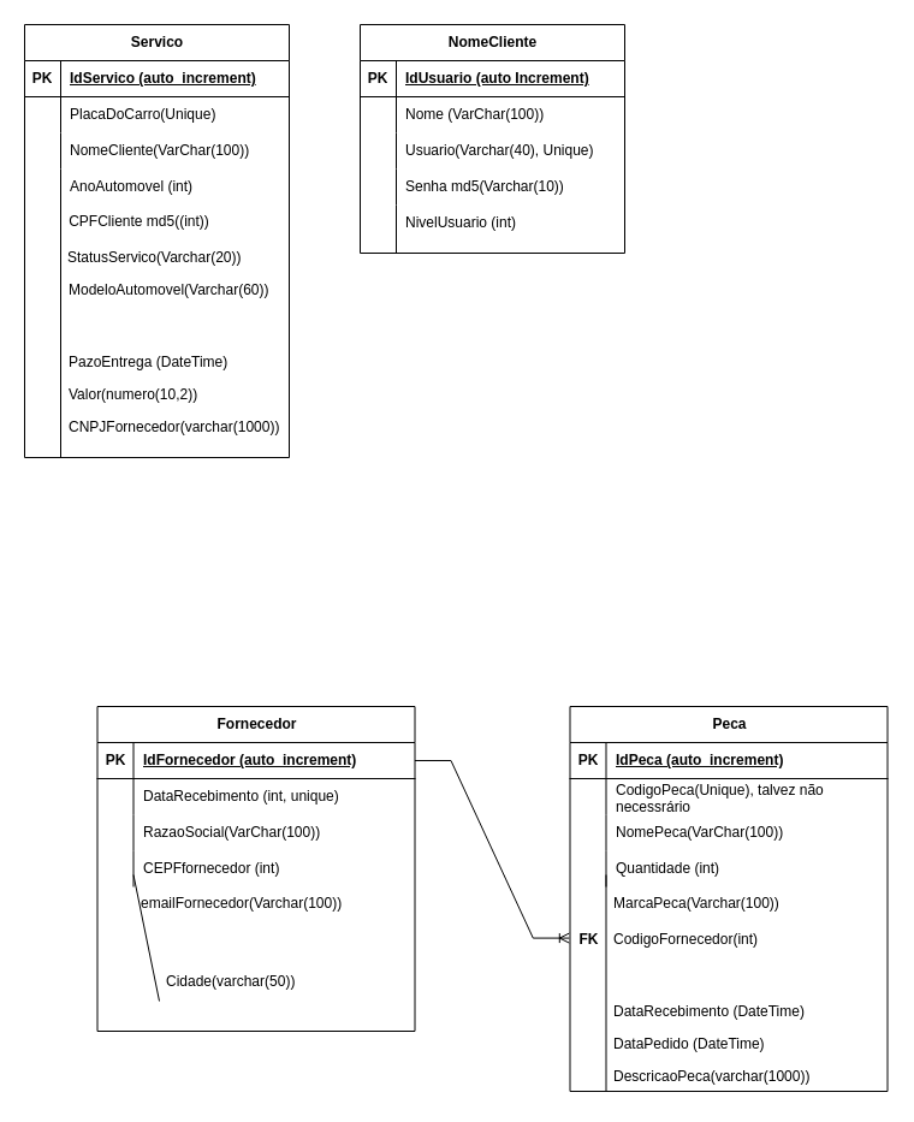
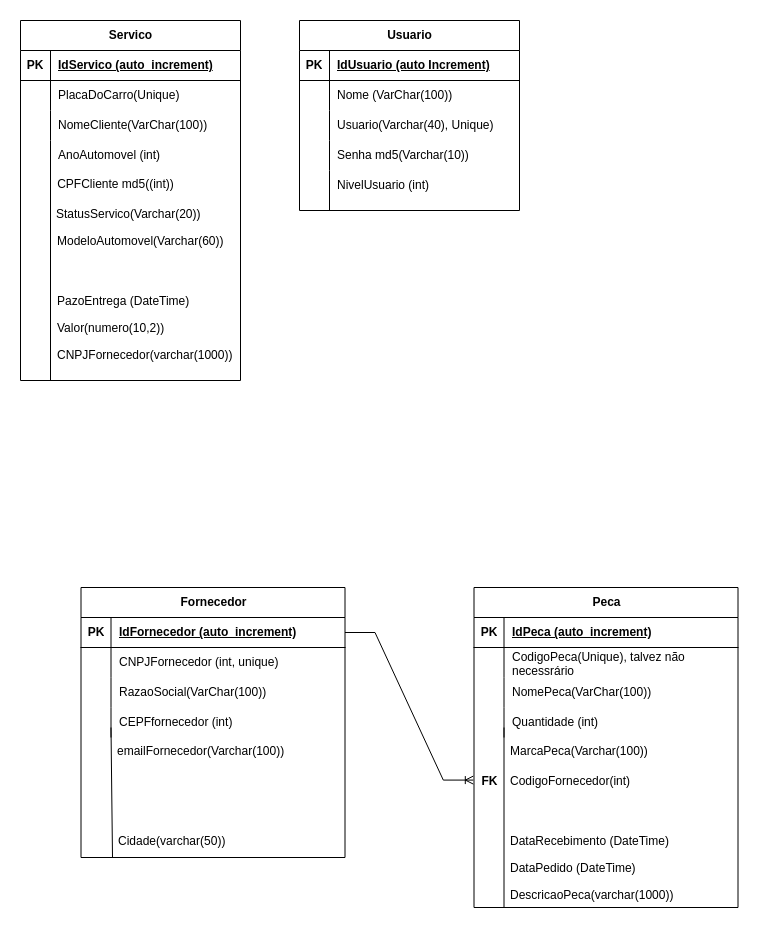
  <mxCell id="0" />
  <mxCell id="1" parent="0" />
  <mxCell id="2" value="Servico" style="shape=table;startSize=30;container=1;collapsible=1;childLayout=tableLayout;fixedRows=1;rowLines=0;fontStyle=1;align=center;resizeLast=1;html=1;" parent="1" vertex="1"><mxGeometry width="220" height="360" as="geometry" x="20" y="20"><mxRectangle width="70" height="30" as="alternateBounds" /></mxGeometry></mxCell>
  <mxCell id="3" value="" style="shape=tableRow;horizontal=0;startSize=0;swimlaneHead=0;swimlaneBody=0;fillColor=none;collapsible=0;dropTarget=0;points=[[0,0.5],[1,0.5]];portConstraint=eastwest;top=0;left=0;right=0;bottom=1;" parent="2" vertex="1"><mxGeometry y="30" width="220" height="30" as="geometry" /></mxCell>
  <mxCell id="4" value="PK" style="shape=partialRectangle;connectable=0;fillColor=none;top=0;left=0;bottom=0;right=0;fontStyle=1;overflow=hidden;whiteSpace=wrap;html=1;" parent="3" vertex="1"><mxGeometry width="30" height="30" as="geometry"><mxRectangle width="30" height="30" as="alternateBounds" /></mxGeometry></mxCell>
  <mxCell id="5" value="IdServico (auto_increment)" style="shape=partialRectangle;connectable=0;fillColor=none;top=0;left=0;bottom=0;right=0;align=left;spacingLeft=6;fontStyle=5;overflow=hidden;whiteSpace=wrap;html=1;" parent="3" vertex="1"><mxGeometry x="30" width="190" height="30" as="geometry"><mxRectangle width="190" height="30" as="alternateBounds" /></mxGeometry></mxCell>
  <mxCell id="6" value="" style="shape=tableRow;horizontal=0;startSize=0;swimlaneHead=0;swimlaneBody=0;fillColor=none;collapsible=0;dropTarget=0;points=[[0,0.5],[1,0.5]];portConstraint=eastwest;top=0;left=0;right=0;bottom=0;" parent="2" vertex="1"><mxGeometry y="60" width="220" height="30" as="geometry" /></mxCell>
  <mxCell id="7" value="" style="shape=partialRectangle;connectable=0;fillColor=none;top=0;left=0;bottom=0;right=0;editable=1;overflow=hidden;whiteSpace=wrap;html=1;" parent="6" vertex="1"><mxGeometry width="30" height="30" as="geometry"><mxRectangle width="30" height="30" as="alternateBounds" /></mxGeometry></mxCell>
  <mxCell id="8" value="PlacaDoCarro(Unique)" style="shape=partialRectangle;connectable=0;fillColor=none;top=0;left=0;bottom=0;right=0;align=left;spacingLeft=6;overflow=hidden;whiteSpace=wrap;html=1;" parent="6" vertex="1"><mxGeometry x="30" width="190" height="30" as="geometry"><mxRectangle width="190" height="30" as="alternateBounds" /></mxGeometry></mxCell>
  <mxCell id="9" value="" style="shape=tableRow;horizontal=0;startSize=0;swimlaneHead=0;swimlaneBody=0;fillColor=none;collapsible=0;dropTarget=0;points=[[0,0.5],[1,0.5]];portConstraint=eastwest;top=0;left=0;right=0;bottom=0;" parent="2" vertex="1"><mxGeometry y="90" width="220" height="30" as="geometry" /></mxCell>
  <mxCell id="10" value="" style="shape=partialRectangle;connectable=0;fillColor=none;top=0;left=0;bottom=0;right=0;editable=1;overflow=hidden;whiteSpace=wrap;html=1;" parent="9" vertex="1"><mxGeometry width="30" height="30" as="geometry"><mxRectangle width="30" height="30" as="alternateBounds" /></mxGeometry></mxCell>
  <mxCell id="11" value="NomeCliente(VarChar(100))" style="shape=partialRectangle;connectable=0;fillColor=none;top=0;left=0;bottom=0;right=0;align=left;spacingLeft=6;overflow=hidden;whiteSpace=wrap;html=1;" parent="9" vertex="1"><mxGeometry x="30" width="190" height="30" as="geometry"><mxRectangle width="190" height="30" as="alternateBounds" /></mxGeometry></mxCell>
  <mxCell id="12" value="" style="shape=tableRow;horizontal=0;startSize=0;swimlaneHead=0;swimlaneBody=0;fillColor=none;collapsible=0;dropTarget=0;points=[[0,0.5],[1,0.5]];portConstraint=eastwest;top=0;left=0;right=0;bottom=0;" parent="2" vertex="1"><mxGeometry y="120" width="220" height="30" as="geometry" /></mxCell>
  <mxCell id="13" value="" style="shape=partialRectangle;connectable=0;fillColor=none;top=0;left=0;bottom=0;right=0;editable=1;overflow=hidden;whiteSpace=wrap;html=1;" parent="12" vertex="1"><mxGeometry width="30" height="30" as="geometry"><mxRectangle width="30" height="30" as="alternateBounds" /></mxGeometry></mxCell>
  <mxCell id="14" value="AnoAutomovel (int)" style="shape=partialRectangle;connectable=0;fillColor=none;top=0;left=0;bottom=0;right=0;align=left;spacingLeft=6;overflow=hidden;whiteSpace=wrap;html=1;" parent="12" vertex="1"><mxGeometry x="30" width="190" height="30" as="geometry"><mxRectangle width="190" height="30" as="alternateBounds" /></mxGeometry></mxCell>
  <mxCell id="15" value="StatusServico(Varchar(20))&lt;br&gt;&lt;br&gt;" style="text;strokeColor=none;fillColor=none;spacingLeft=4;spacingRight=4;overflow=hidden;rotatable=0;points=[[0,0.5],[1,0.5]];portConstraint=eastwest;fontSize=12;whiteSpace=wrap;html=1;" parent="1" vertex="1"><mxGeometry x="50" y="200" width="160" height="30" as="geometry" /></mxCell>
  <mxCell id="16" value="" style="endArrow=none;html=1;rounded=0;" parent="1" edge="1"><mxGeometry relative="1" as="geometry"><mxPoint x="50" y="160" as="sourcePoint" /><mxPoint x="50" y="380" as="targetPoint" /></mxGeometry></mxCell>
  <mxCell id="17" value="CNPJFornecedor(varchar(1000))" style="text;strokeColor=none;fillColor=none;spacingLeft=4;spacingRight=4;overflow=hidden;rotatable=0;points=[[0,0.5],[1,0.5]];portConstraint=eastwest;fontSize=12;whiteSpace=wrap;html=1;" parent="1" vertex="1"><mxGeometry x="51" y="341" width="189" height="30" as="geometry" /></mxCell>
  <mxCell id="18" value="Valor(numero(10,2))" style="text;strokeColor=none;fillColor=none;spacingLeft=4;spacingRight=4;overflow=hidden;rotatable=0;points=[[0,0.5],[1,0.5]];portConstraint=eastwest;fontSize=12;whiteSpace=wrap;html=1;" parent="1" vertex="1"><mxGeometry x="51" y="314" width="120" height="30" as="geometry" /></mxCell>
  <mxCell id="19" value="PazoEntrega (DateTime)" style="text;strokeColor=none;fillColor=none;spacingLeft=4;spacingRight=4;overflow=hidden;rotatable=0;points=[[0,0.5],[1,0.5]];portConstraint=eastwest;fontSize=12;whiteSpace=wrap;html=1;" parent="1" vertex="1"><mxGeometry x="51" y="287" width="160" height="30" as="geometry" /></mxCell>
  <mxCell id="20" value="ModeloAutomovel(Varchar(60))" style="text;strokeColor=none;fillColor=none;spacingLeft=4;spacingRight=4;overflow=hidden;rotatable=0;points=[[0,0.5],[1,0.5]];portConstraint=eastwest;fontSize=12;whiteSpace=wrap;html=1;" parent="1" vertex="1"><mxGeometry x="51" y="227" width="180" height="30" as="geometry" /></mxCell>
- <mxCell id="21" value="NomeCliente" style="shape=table;startSize=30;container=1;collapsible=1;childLayout=tableLayout;fixedRows=1;rowLines=0;fontStyle=1;align=center;resizeLast=1;html=1;" parent="1" vertex="1"><mxGeometry x="299" width="220" height="190" as="geometry" y="20" /></mxCell>
+ <mxCell id="21" value="Usuario" style="shape=table;startSize=30;container=1;collapsible=1;childLayout=tableLayout;fixedRows=1;rowLines=0;fontStyle=1;align=center;resizeLast=1;html=1;" parent="1" vertex="1"><mxGeometry x="299" width="220" height="190" as="geometry" y="20" /></mxCell>
  <mxCell id="22" value="" style="shape=tableRow;horizontal=0;startSize=0;swimlaneHead=0;swimlaneBody=0;fillColor=none;collapsible=0;dropTarget=0;points=[[0,0.5],[1,0.5]];portConstraint=eastwest;top=0;left=0;right=0;bottom=1;" parent="21" vertex="1"><mxGeometry y="30" width="220" height="30" as="geometry" /></mxCell>
  <mxCell id="23" value="PK" style="shape=partialRectangle;connectable=0;fillColor=none;top=0;left=0;bottom=0;right=0;fontStyle=1;overflow=hidden;whiteSpace=wrap;html=1;" parent="22" vertex="1"><mxGeometry width="30" height="30" as="geometry"><mxRectangle width="30" height="30" as="alternateBounds" /></mxGeometry></mxCell>
  <mxCell id="24" value="IdUsuario (auto Increment)" style="shape=partialRectangle;connectable=0;fillColor=none;top=0;left=0;bottom=0;right=0;align=left;spacingLeft=6;fontStyle=5;overflow=hidden;whiteSpace=wrap;html=1;" parent="22" vertex="1"><mxGeometry x="30" width="190" height="30" as="geometry"><mxRectangle width="190" height="30" as="alternateBounds" /></mxGeometry></mxCell>
  <mxCell id="25" value="" style="shape=tableRow;horizontal=0;startSize=0;swimlaneHead=0;swimlaneBody=0;fillColor=none;collapsible=0;dropTarget=0;points=[[0,0.5],[1,0.5]];portConstraint=eastwest;top=0;left=0;right=0;bottom=0;" parent="21" vertex="1"><mxGeometry y="60" width="220" height="30" as="geometry" /></mxCell>
  <mxCell id="26" value="" style="shape=partialRectangle;connectable=0;fillColor=none;top=0;left=0;bottom=0;right=0;editable=1;overflow=hidden;whiteSpace=wrap;html=1;" parent="25" vertex="1"><mxGeometry width="30" height="30" as="geometry"><mxRectangle width="30" height="30" as="alternateBounds" /></mxGeometry></mxCell>
  <mxCell id="27" value="Nome (VarChar(100))" style="shape=partialRectangle;connectable=0;fillColor=none;top=0;left=0;bottom=0;right=0;align=left;spacingLeft=6;overflow=hidden;whiteSpace=wrap;html=1;" parent="25" vertex="1"><mxGeometry x="30" width="190" height="30" as="geometry"><mxRectangle width="190" height="30" as="alternateBounds" /></mxGeometry></mxCell>
  <mxCell id="28" value="" style="shape=tableRow;horizontal=0;startSize=0;swimlaneHead=0;swimlaneBody=0;fillColor=none;collapsible=0;dropTarget=0;points=[[0,0.5],[1,0.5]];portConstraint=eastwest;top=0;left=0;right=0;bottom=0;" parent="21" vertex="1"><mxGeometry y="90" width="220" height="30" as="geometry" /></mxCell>
  <mxCell id="29" value="" style="shape=partialRectangle;connectable=0;fillColor=none;top=0;left=0;bottom=0;right=0;editable=1;overflow=hidden;whiteSpace=wrap;html=1;" parent="28" vertex="1"><mxGeometry width="30" height="30" as="geometry"><mxRectangle width="30" height="30" as="alternateBounds" /></mxGeometry></mxCell>
  <mxCell id="30" value="Usuario(Varchar(40), Unique)" style="shape=partialRectangle;connectable=0;fillColor=none;top=0;left=0;bottom=0;right=0;align=left;spacingLeft=6;overflow=hidden;whiteSpace=wrap;html=1;" parent="28" vertex="1"><mxGeometry x="30" width="190" height="30" as="geometry"><mxRectangle width="190" height="30" as="alternateBounds" /></mxGeometry></mxCell>
  <mxCell id="31" value="" style="shape=tableRow;horizontal=0;startSize=0;swimlaneHead=0;swimlaneBody=0;fillColor=none;collapsible=0;dropTarget=0;points=[[0,0.5],[1,0.5]];portConstraint=eastwest;top=0;left=0;right=0;bottom=0;" parent="21" vertex="1"><mxGeometry y="120" width="220" height="30" as="geometry" /></mxCell>
  <mxCell id="32" value="" style="shape=partialRectangle;connectable=0;fillColor=none;top=0;left=0;bottom=0;right=0;editable=1;overflow=hidden;whiteSpace=wrap;html=1;" parent="31" vertex="1"><mxGeometry width="30" height="30" as="geometry"><mxRectangle width="30" height="30" as="alternateBounds" /></mxGeometry></mxCell>
  <mxCell id="33" value="Senha md5(Varchar(10))" style="shape=partialRectangle;connectable=0;fillColor=none;top=0;left=0;bottom=0;right=0;align=left;spacingLeft=6;overflow=hidden;whiteSpace=wrap;html=1;" parent="31" vertex="1"><mxGeometry x="30" width="190" height="30" as="geometry"><mxRectangle width="190" height="30" as="alternateBounds" /></mxGeometry></mxCell>
  <mxCell id="34" value="NivelUsuario (int)&amp;nbsp;" style="shape=partialRectangle;connectable=0;fillColor=none;top=0;left=0;bottom=0;right=0;align=left;spacingLeft=6;overflow=hidden;whiteSpace=wrap;html=1;" parent="1" vertex="1"><mxGeometry x="329" y="170" width="190" height="30" as="geometry"><mxRectangle width="190" height="30" as="alternateBounds" /></mxGeometry></mxCell>
  <mxCell id="35" value="" style="endArrow=none;html=1;rounded=0;" parent="1" edge="1"><mxGeometry relative="1" as="geometry"><mxPoint x="329" y="170" as="sourcePoint" /><mxPoint x="329" y="210" as="targetPoint" /></mxGeometry></mxCell>
  <mxCell id="36" value="Peca" style="shape=table;startSize=30;container=1;collapsible=1;childLayout=tableLayout;fixedRows=1;rowLines=0;fontStyle=1;align=center;resizeLast=1;html=1;" vertex="1" parent="1"><mxGeometry x="473.5" y="587" width="264" height="320" as="geometry"><mxRectangle x="100" y="80" width="70" height="30" as="alternateBounds" /></mxGeometry></mxCell>
  <mxCell id="37" value="" style="shape=tableRow;horizontal=0;startSize=0;swimlaneHead=0;swimlaneBody=0;fillColor=none;collapsible=0;dropTarget=0;points=[[0,0.5],[1,0.5]];portConstraint=eastwest;top=0;left=0;right=0;bottom=1;" vertex="1" parent="36"><mxGeometry y="30" width="264" height="30" as="geometry" /></mxCell>
  <mxCell id="38" value="PK" style="shape=partialRectangle;connectable=0;fillColor=none;top=0;left=0;bottom=0;right=0;fontStyle=1;overflow=hidden;whiteSpace=wrap;html=1;" vertex="1" parent="37"><mxGeometry width="30" height="30" as="geometry"><mxRectangle width="30" height="30" as="alternateBounds" /></mxGeometry></mxCell>
  <mxCell id="39" value="IdPeca (auto_increment)" style="shape=partialRectangle;connectable=0;fillColor=none;top=0;left=0;bottom=0;right=0;align=left;spacingLeft=6;fontStyle=5;overflow=hidden;whiteSpace=wrap;html=1;" vertex="1" parent="37"><mxGeometry x="30" width="234" height="30" as="geometry"><mxRectangle width="234" height="30" as="alternateBounds" /></mxGeometry></mxCell>
  <mxCell id="40" value="" style="shape=tableRow;horizontal=0;startSize=0;swimlaneHead=0;swimlaneBody=0;fillColor=none;collapsible=0;dropTarget=0;points=[[0,0.5],[1,0.5]];portConstraint=eastwest;top=0;left=0;right=0;bottom=0;" vertex="1" parent="36"><mxGeometry y="60" width="264" height="30" as="geometry" /></mxCell>
  <mxCell id="41" value="" style="shape=partialRectangle;connectable=0;fillColor=none;top=0;left=0;bottom=0;right=0;editable=1;overflow=hidden;whiteSpace=wrap;html=1;" vertex="1" parent="40"><mxGeometry width="30" height="30" as="geometry"><mxRectangle width="30" height="30" as="alternateBounds" /></mxGeometry></mxCell>
  <mxCell id="42" value="CodigoPeca(Unique), talvez não necessrário" style="shape=partialRectangle;connectable=0;fillColor=none;top=0;left=0;bottom=0;right=0;align=left;spacingLeft=6;overflow=hidden;whiteSpace=wrap;html=1;" vertex="1" parent="40"><mxGeometry x="30" width="234" height="30" as="geometry"><mxRectangle width="234" height="30" as="alternateBounds" /></mxGeometry></mxCell>
  <mxCell id="43" value="" style="shape=tableRow;horizontal=0;startSize=0;swimlaneHead=0;swimlaneBody=0;fillColor=none;collapsible=0;dropTarget=0;points=[[0,0.5],[1,0.5]];portConstraint=eastwest;top=0;left=0;right=0;bottom=0;" vertex="1" parent="36"><mxGeometry y="90" width="264" height="30" as="geometry" /></mxCell>
  <mxCell id="44" value="" style="shape=partialRectangle;connectable=0;fillColor=none;top=0;left=0;bottom=0;right=0;editable=1;overflow=hidden;whiteSpace=wrap;html=1;" vertex="1" parent="43"><mxGeometry width="30" height="30" as="geometry"><mxRectangle width="30" height="30" as="alternateBounds" /></mxGeometry></mxCell>
  <mxCell id="45" value="NomePeca(VarChar(100))" style="shape=partialRectangle;connectable=0;fillColor=none;top=0;left=0;bottom=0;right=0;align=left;spacingLeft=6;overflow=hidden;whiteSpace=wrap;html=1;" vertex="1" parent="43"><mxGeometry x="30" width="234" height="30" as="geometry"><mxRectangle width="234" height="30" as="alternateBounds" /></mxGeometry></mxCell>
  <mxCell id="46" value="" style="shape=tableRow;horizontal=0;startSize=0;swimlaneHead=0;swimlaneBody=0;fillColor=none;collapsible=0;dropTarget=0;points=[[0,0.5],[1,0.5]];portConstraint=eastwest;top=0;left=0;right=0;bottom=0;" vertex="1" parent="36"><mxGeometry y="120" width="264" height="30" as="geometry" /></mxCell>
  <mxCell id="47" value="" style="shape=partialRectangle;connectable=0;fillColor=none;top=0;left=0;bottom=0;right=0;editable=1;overflow=hidden;whiteSpace=wrap;html=1;" vertex="1" parent="46"><mxGeometry width="30" height="30" as="geometry"><mxRectangle width="30" height="30" as="alternateBounds" /></mxGeometry></mxCell>
  <mxCell id="48" value="Quantidade (int)" style="shape=partialRectangle;connectable=0;fillColor=none;top=0;left=0;bottom=0;right=0;align=left;spacingLeft=6;overflow=hidden;whiteSpace=wrap;html=1;" vertex="1" parent="46"><mxGeometry x="30" width="234" height="30" as="geometry"><mxRectangle width="234" height="30" as="alternateBounds" /></mxGeometry></mxCell>
  <mxCell id="49" value="MarcaPeca(Varchar(100))" style="text;strokeColor=none;fillColor=none;spacingLeft=4;spacingRight=4;overflow=hidden;rotatable=0;points=[[0,0.5],[1,0.5]];portConstraint=eastwest;fontSize=12;whiteSpace=wrap;html=1;" vertex="1" parent="1"><mxGeometry x="503.5" y="737" width="160" height="30" as="geometry" /></mxCell>
  <mxCell id="50" value="" style="endArrow=none;html=1;rounded=0;" edge="1" parent="1"><mxGeometry relative="1" as="geometry"><mxPoint x="503.5" y="727" as="sourcePoint" /><mxPoint x="503.5" y="907" as="targetPoint" /></mxGeometry></mxCell>
  <mxCell id="51" value="DescricaoPeca(varchar(1000))" style="text;strokeColor=none;fillColor=none;spacingLeft=4;spacingRight=4;overflow=hidden;rotatable=0;points=[[0,0.5],[1,0.5]];portConstraint=eastwest;fontSize=12;whiteSpace=wrap;html=1;" vertex="1" parent="1"><mxGeometry x="503.5" y="881" width="180" height="30" as="geometry" /></mxCell>
  <mxCell id="52" value="DataRecebimento (DateTime)" style="text;strokeColor=none;fillColor=none;spacingLeft=4;spacingRight=4;overflow=hidden;rotatable=0;points=[[0,0.5],[1,0.5]];portConstraint=eastwest;fontSize=12;whiteSpace=wrap;html=1;" vertex="1" parent="1"><mxGeometry x="503.5" y="827" width="180" height="30" as="geometry" /></mxCell>
  <mxCell id="53" value="DataPedido (DateTime)" style="text;strokeColor=none;fillColor=none;spacingLeft=4;spacingRight=4;overflow=hidden;rotatable=0;points=[[0,0.5],[1,0.5]];portConstraint=eastwest;fontSize=12;whiteSpace=wrap;html=1;" vertex="1" parent="1"><mxGeometry x="503.5" y="854" width="170" height="30" as="geometry" /></mxCell>
  <mxCell id="54" value="CodigoFornecedor(int)&amp;nbsp;" style="text;strokeColor=none;fillColor=none;spacingLeft=4;spacingRight=4;overflow=hidden;rotatable=0;points=[[0,0.5],[1,0.5]];portConstraint=eastwest;fontSize=12;whiteSpace=wrap;html=1;" vertex="1" parent="1"><mxGeometry x="503.5" y="767" width="180" height="30" as="geometry" /></mxCell>
  <mxCell id="55" value="&lt;b&gt;FK&lt;/b&gt;" style="text;html=1;align=center;verticalAlign=middle;resizable=0;points=[];autosize=1;strokeColor=none;fillColor=none;" vertex="1" parent="1"><mxGeometry x="470.5" y="767" width="36" height="27" as="geometry" /></mxCell>
  <mxCell id="56" value="Fornecedor" style="shape=table;startSize=30;container=1;collapsible=1;childLayout=tableLayout;fixedRows=1;rowLines=0;fontStyle=1;align=center;resizeLast=1;html=1;" vertex="1" parent="1"><mxGeometry x="80.5" y="587" width="264" height="270" as="geometry"><mxRectangle x="100" y="80" width="70" height="30" as="alternateBounds" /></mxGeometry></mxCell>
  <mxCell id="57" value="" style="shape=tableRow;horizontal=0;startSize=0;swimlaneHead=0;swimlaneBody=0;fillColor=none;collapsible=0;dropTarget=0;points=[[0,0.5],[1,0.5]];portConstraint=eastwest;top=0;left=0;right=0;bottom=1;" vertex="1" parent="56"><mxGeometry y="30" width="264" height="30" as="geometry" /></mxCell>
  <mxCell id="58" value="PK" style="shape=partialRectangle;connectable=0;fillColor=none;top=0;left=0;bottom=0;right=0;fontStyle=1;overflow=hidden;whiteSpace=wrap;html=1;" vertex="1" parent="57"><mxGeometry width="30" height="30" as="geometry"><mxRectangle width="30" height="30" as="alternateBounds" /></mxGeometry></mxCell>
  <mxCell id="59" value="IdFornecedor (auto_increment)" style="shape=partialRectangle;connectable=0;fillColor=none;top=0;left=0;bottom=0;right=0;align=left;spacingLeft=6;fontStyle=5;overflow=hidden;whiteSpace=wrap;html=1;" vertex="1" parent="57"><mxGeometry x="30" width="234" height="30" as="geometry"><mxRectangle width="234" height="30" as="alternateBounds" /></mxGeometry></mxCell>
  <mxCell id="60" value="" style="shape=tableRow;horizontal=0;startSize=0;swimlaneHead=0;swimlaneBody=0;fillColor=none;collapsible=0;dropTarget=0;points=[[0,0.5],[1,0.5]];portConstraint=eastwest;top=0;left=0;right=0;bottom=0;" vertex="1" parent="56"><mxGeometry y="60" width="264" height="30" as="geometry" /></mxCell>
  <mxCell id="61" value="" style="shape=partialRectangle;connectable=0;fillColor=none;top=0;left=0;bottom=0;right=0;editable=1;overflow=hidden;whiteSpace=wrap;html=1;" vertex="1" parent="60"><mxGeometry width="30" height="30" as="geometry"><mxRectangle width="30" height="30" as="alternateBounds" /></mxGeometry></mxCell>
- <mxCell id="62" value="DataRecebimento (int, unique)" style="shape=partialRectangle;connectable=0;fillColor=none;top=0;left=0;bottom=0;right=0;align=left;spacingLeft=6;overflow=hidden;whiteSpace=wrap;html=1;" vertex="1" parent="60"><mxGeometry x="30" width="234" height="30" as="geometry"><mxRectangle width="234" height="30" as="alternateBounds" /></mxGeometry></mxCell>
+ <mxCell id="62" value="CNPJFornecedor (int, unique)" style="shape=partialRectangle;connectable=0;fillColor=none;top=0;left=0;bottom=0;right=0;align=left;spacingLeft=6;overflow=hidden;whiteSpace=wrap;html=1;" vertex="1" parent="60"><mxGeometry x="30" width="234" height="30" as="geometry"><mxRectangle width="234" height="30" as="alternateBounds" /></mxGeometry></mxCell>
  <mxCell id="63" value="" style="shape=tableRow;horizontal=0;startSize=0;swimlaneHead=0;swimlaneBody=0;fillColor=none;collapsible=0;dropTarget=0;points=[[0,0.5],[1,0.5]];portConstraint=eastwest;top=0;left=0;right=0;bottom=0;" vertex="1" parent="56"><mxGeometry y="90" width="264" height="30" as="geometry" /></mxCell>
  <mxCell id="64" value="" style="shape=partialRectangle;connectable=0;fillColor=none;top=0;left=0;bottom=0;right=0;editable=1;overflow=hidden;whiteSpace=wrap;html=1;" vertex="1" parent="63"><mxGeometry width="30" height="30" as="geometry"><mxRectangle width="30" height="30" as="alternateBounds" /></mxGeometry></mxCell>
  <mxCell id="65" value="RazaoSocial(VarChar(100))" style="shape=partialRectangle;connectable=0;fillColor=none;top=0;left=0;bottom=0;right=0;align=left;spacingLeft=6;overflow=hidden;whiteSpace=wrap;html=1;" vertex="1" parent="63"><mxGeometry x="30" width="234" height="30" as="geometry"><mxRectangle width="234" height="30" as="alternateBounds" /></mxGeometry></mxCell>
  <mxCell id="66" value="" style="shape=tableRow;horizontal=0;startSize=0;swimlaneHead=0;swimlaneBody=0;fillColor=none;collapsible=0;dropTarget=0;points=[[0,0.5],[1,0.5]];portConstraint=eastwest;top=0;left=0;right=0;bottom=0;" vertex="1" parent="56"><mxGeometry y="120" width="264" height="30" as="geometry" /></mxCell>
  <mxCell id="67" value="" style="shape=partialRectangle;connectable=0;fillColor=none;top=0;left=0;bottom=0;right=0;editable=1;overflow=hidden;whiteSpace=wrap;html=1;" vertex="1" parent="66"><mxGeometry width="30" height="30" as="geometry"><mxRectangle width="30" height="30" as="alternateBounds" /></mxGeometry></mxCell>
  <mxCell id="68" value="CEPFfornecedor (int)" style="shape=partialRectangle;connectable=0;fillColor=none;top=0;left=0;bottom=0;right=0;align=left;spacingLeft=6;overflow=hidden;whiteSpace=wrap;html=1;" vertex="1" parent="66"><mxGeometry x="30" width="234" height="30" as="geometry"><mxRectangle width="234" height="30" as="alternateBounds" /></mxGeometry></mxCell>
  <mxCell id="69" value="emailFornecedor(Varchar(100))" style="text;strokeColor=none;fillColor=none;spacingLeft=4;spacingRight=4;overflow=hidden;rotatable=0;points=[[0,0.5],[1,0.5]];portConstraint=eastwest;fontSize=12;whiteSpace=wrap;html=1;" vertex="1" parent="1"><mxGeometry x="110.5" y="737" width="196.5" height="30" as="geometry" /></mxCell>
  <mxCell id="70" value="" style="endArrow=none;html=1;rounded=0;entryX=0;entryY=1.001;entryDx=0;entryDy=0;entryPerimeter=0;" edge="1" parent="1" target="71"><mxGeometry relative="1" as="geometry"><mxPoint x="110.5" y="727" as="sourcePoint" /><mxPoint x="110.5" y="907" as="targetPoint" /></mxGeometry></mxCell>
- <mxCell id="71" value="Cidade(varchar(50))" style="text;strokeColor=none;fillColor=none;spacingLeft=4;spacingRight=4;overflow=hidden;rotatable=0;points=[[0,0.5],[1,0.5]];portConstraint=eastwest;fontSize=12;whiteSpace=wrap;html=1;" vertex="1" parent="1"><mxGeometry x="132" y="802" width="178.5" height="30" as="geometry" /></mxCell>
+ <mxCell id="71" value="Cidade(varchar(50))" style="text;strokeColor=none;fillColor=none;spacingLeft=4;spacingRight=4;overflow=hidden;rotatable=0;points=[[0,0.5],[1,0.5]];portConstraint=eastwest;fontSize=12;whiteSpace=wrap;html=1;" vertex="1" parent="1"><mxGeometry x="112" y="827" width="178.5" height="30" as="geometry" /></mxCell>
  <mxCell id="72" value="" style="edgeStyle=entityRelationEdgeStyle;fontSize=12;html=1;endArrow=ERoneToMany;rounded=0;exitX=1;exitY=0.5;exitDx=0;exitDy=0;entryX=0.064;entryY=0.466;entryDx=0;entryDy=0;entryPerimeter=0;" edge="1" parent="1" source="57" target="55"><mxGeometry width="100" height="100" relative="1" as="geometry"><mxPoint x="440.5" y="762" as="sourcePoint" /><mxPoint x="540.5" y="662" as="targetPoint" /></mxGeometry></mxCell>
  <mxCell id="73" value="CPFCliente md5((int))" style="text;html=1;align=center;verticalAlign=middle;resizable=0;points=[];autosize=1;strokeColor=none;fillColor=none;" vertex="1" parent="1"><mxGeometry x="47" y="170" width="135" height="27" as="geometry" /></mxCell>
